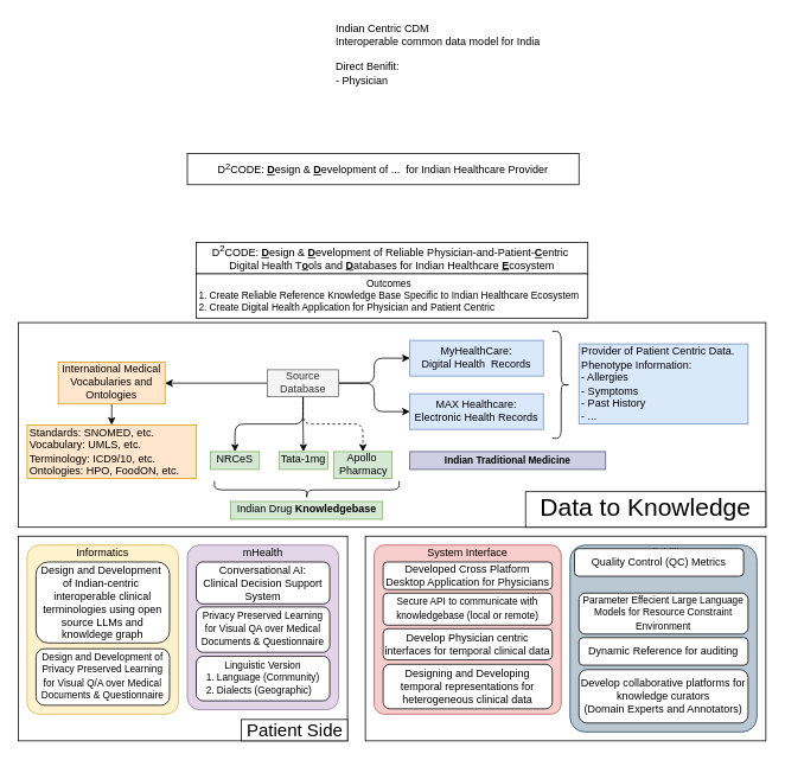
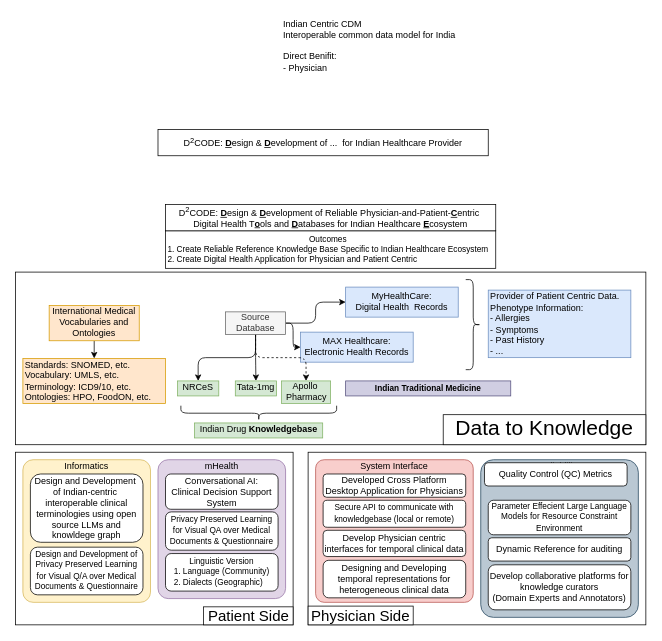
  <mxCell id="0" />
  <mxCell id="1" parent="0" />
  <mxCell id="2" value="" style="whiteSpace=wrap;html=1;fillColor=none;" parent="1" vertex="1"><mxGeometry x="410" y="602" width="450" height="230" as="geometry" /></mxCell>
  <mxCell id="3" value="" style="whiteSpace=wrap;html=1;fillColor=none;rounded=0;arcSize=11;" parent="1" vertex="1"><mxGeometry x="20" y="362" width="840" height="230" as="geometry" /></mxCell>
  <mxCell id="4" value="" style="whiteSpace=wrap;html=1;fillColor=none;" parent="1" vertex="1"><mxGeometry x="20" y="602" width="370" height="230" as="geometry" /></mxCell>
  <mxCell id="5" value="Informatics" style="whiteSpace=wrap;html=1;spacing=0;spacingTop=-3;align=center;verticalAlign=top;fillColor=#fff2cc;rounded=1;arcSize=8;strokeColor=#d6b656;" parent="1" vertex="1"><mxGeometry x="30" y="612" width="170" height="190" as="geometry" /></mxCell>
  <mxCell id="6" value="&lt;div style=&quot;text-align: center;&quot;&gt;&lt;font style=&quot;font-size: 11px;&quot;&gt;Outcomes&lt;/font&gt;&lt;/div&gt;&lt;font style=&quot;font-size: 11px;&quot;&gt;1. Create Reliable Reference Knowledge Base Specific to Indian Healthcare Ecosystem&lt;/font&gt;&lt;div style=&quot;font-size: 11px;&quot;&gt;&lt;font style=&quot;font-size: 11px;&quot;&gt;2&lt;/font&gt;&lt;span style=&quot;background-color: initial;&quot;&gt;.&lt;/span&gt;&lt;span style=&quot;background-color: initial;&quot;&gt;&amp;nbsp;Create Digital Health Application for Physician and Patient Centric&lt;/span&gt;&lt;/div&gt;" style="whiteSpace=wrap;html=1;align=left;spacing=0;spacingTop=-2;spacingLeft=3;" parent="1" vertex="1"><mxGeometry x="220" y="307" width="440" height="50" as="geometry" /></mxCell>
  <mxCell id="7" value="&lt;span style=&quot;text-wrap: nowrap;&quot;&gt;D&lt;/span&gt;&lt;sup style=&quot;text-wrap: nowrap;&quot;&gt;2&lt;/sup&gt;&lt;span style=&quot;text-wrap: nowrap;&quot;&gt;CODE:&amp;nbsp;&lt;/span&gt;&lt;b style=&quot;text-wrap: nowrap;&quot;&gt;&lt;u&gt;D&lt;/u&gt;&lt;/b&gt;&lt;span style=&quot;text-wrap: nowrap;&quot;&gt;esign &amp;amp;&amp;nbsp;&lt;/span&gt;&lt;b style=&quot;text-wrap: nowrap;&quot;&gt;&lt;u&gt;D&lt;/u&gt;&lt;/b&gt;&lt;span style=&quot;text-wrap: nowrap;&quot;&gt;evelopment of Reliable Physician-and-Patient-&lt;/span&gt;&lt;u style=&quot;text-wrap: nowrap;&quot;&gt;&lt;b&gt;C&lt;/b&gt;&lt;/u&gt;&lt;span style=&quot;text-wrap: nowrap;&quot;&gt;entric&amp;nbsp;&lt;/span&gt;&lt;div style=&quot;text-wrap: nowrap;&quot;&gt;Digital Health T&lt;b&gt;&lt;u&gt;o&lt;/u&gt;&lt;/b&gt;ols and&amp;nbsp;&lt;u&gt;&lt;b&gt;D&lt;/b&gt;&lt;/u&gt;atabases for Indian Healthcare&amp;nbsp;&lt;b&gt;&lt;u&gt;E&lt;/u&gt;&lt;/b&gt;cosystem&lt;/div&gt;" style="whiteSpace=wrap;html=1;spacing=0;spacingTop=-2;" parent="1" vertex="1"><mxGeometry x="220" y="272" width="440" height="35" as="geometry" /></mxCell>
  <mxCell id="8" value="" style="edgeStyle=elbowEdgeStyle;rounded=1;orthogonalLoop=1;jettySize=auto;html=1;curved=0;exitX=1;exitY=0.5;exitDx=0;exitDy=0;" parent="1" source="16" target="10" edge="1"><mxGeometry relative="1" as="geometry"><mxPoint x="450" y="422" as="sourcePoint" /></mxGeometry></mxCell>
  <mxCell id="9" style="edgeStyle=elbowEdgeStyle;rounded=1;orthogonalLoop=1;jettySize=auto;html=1;exitX=1;exitY=0.5;exitDx=0;exitDy=0;entryX=0;entryY=0.5;entryDx=0;entryDy=0;" parent="1" source="16" target="11" edge="1"><mxGeometry relative="1" as="geometry"><mxPoint x="450" y="422" as="sourcePoint" /></mxGeometry></mxCell>
  <mxCell id="10" value="&lt;div&gt;&lt;span style=&quot;background-color: initial;&quot;&gt;MyHealthCare:&lt;/span&gt;&lt;/div&gt;&lt;div&gt;&lt;span style=&quot;background-color: initial;&quot;&gt;Digital Health&amp;nbsp; Records&lt;/span&gt;&lt;/div&gt;" style="whiteSpace=wrap;html=1;spacing=0;spacingTop=-2;fillColor=#dae8fc;strokeColor=#6c8ebf;" parent="1" vertex="1"><mxGeometry x="460" y="382" width="150" height="40" as="geometry" /></mxCell>
- <mxCell id="11" value="&lt;div&gt;MAX Healthcare:&lt;/div&gt;&lt;div&gt;Electronic Health Records&lt;/div&gt;" style="whiteSpace=wrap;html=1;spacing=0;spacingTop=-2;fillColor=#dae8fc;strokeColor=#6c8ebf;" parent="1" vertex="1"><mxGeometry x="460" y="442" width="150" height="40" as="geometry" /></mxCell>
+ <mxCell id="11" value="&lt;div&gt;MAX Healthcare:&lt;/div&gt;&lt;div&gt;Electronic Health Records&lt;/div&gt;" style="whiteSpace=wrap;html=1;spacing=0;spacingTop=-2;fillColor=#dae8fc;strokeColor=#6c8ebf;" parent="1" vertex="1"><mxGeometry x="400" y="442" width="150" height="40" as="geometry" /></mxCell>
  <mxCell id="12" style="edgeStyle=orthogonalEdgeStyle;rounded=1;orthogonalLoop=1;jettySize=auto;html=1;exitX=0.5;exitY=1;exitDx=0;exitDy=0;curved=0;entryX=0.5;entryY=0;entryDx=0;entryDy=0;dashed=1;" parent="1" source="16" target="18" edge="1"><mxGeometry relative="1" as="geometry"><mxPoint x="420" y="492" as="targetPoint" /></mxGeometry></mxCell>
  <mxCell id="13" style="edgeStyle=orthogonalEdgeStyle;rounded=1;orthogonalLoop=1;jettySize=auto;html=1;exitX=0.5;exitY=1;exitDx=0;exitDy=0;entryX=0.5;entryY=0;entryDx=0;entryDy=0;curved=0;" parent="1" source="16" target="17" edge="1"><mxGeometry relative="1" as="geometry" /></mxCell>
- <mxCell id="14" value="" style="edgeStyle=orthogonalEdgeStyle;rounded=1;orthogonalLoop=1;jettySize=auto;html=1;entryX=1;entryY=0.5;entryDx=0;entryDy=0;curved=0;" parent="1" source="16" target="20" edge="1"><mxGeometry relative="1" as="geometry" /></mxCell>
  <mxCell id="15" style="edgeStyle=elbowEdgeStyle;rounded=1;orthogonalLoop=1;jettySize=auto;html=1;exitX=0.5;exitY=1;exitDx=0;exitDy=0;entryX=0.5;entryY=0;entryDx=0;entryDy=0;elbow=vertical;curved=0;" parent="1" source="16" target="43" edge="1"><mxGeometry relative="1" as="geometry" /></mxCell>
  <mxCell id="16" value="Source&lt;div&gt;Database&lt;/div&gt;" style="whiteSpace=wrap;html=1;spacing=0;spacingTop=-2;fillColor=#f5f5f5;fontColor=#333333;strokeColor=#666666;" parent="1" vertex="1"><mxGeometry x="300" y="415" width="80" height="30" as="geometry" /></mxCell>
  <mxCell id="17" value="&lt;div&gt;Tata-1mg&lt;/div&gt;" style="whiteSpace=wrap;html=1;spacing=0;spacingTop=-2;fillColor=#d5e8d4;strokeColor=#82b366;" parent="1" vertex="1"><mxGeometry x="313" y="507" width="55" height="20" as="geometry" /></mxCell>
  <mxCell id="18" value="&lt;div&gt;Apollo&amp;nbsp;&lt;/div&gt;&lt;div&gt;Pharmacy&lt;/div&gt;" style="whiteSpace=wrap;html=1;spacing=0;spacingTop=-2;fillColor=#d5e8d4;strokeColor=#82b366;" parent="1" vertex="1"><mxGeometry x="374.5" y="507" width="65.5" height="30" as="geometry" /></mxCell>
  <mxCell id="19" style="edgeStyle=orthogonalEdgeStyle;rounded=0;orthogonalLoop=1;jettySize=auto;html=1;exitX=0.5;exitY=1;exitDx=0;exitDy=0;entryX=0.5;entryY=0;entryDx=0;entryDy=0;" parent="1" source="20" target="25" edge="1"><mxGeometry relative="1" as="geometry" /></mxCell>
  <mxCell id="20" value="International Medical Vocabularies and Ontologies" style="whiteSpace=wrap;html=1;spacing=0;spacingTop=-2;fillColor=#ffe6cc;strokeColor=#d79b00;" parent="1" vertex="1"><mxGeometry x="65" y="406.5" width="120" height="47" as="geometry" /></mxCell>
  <mxCell id="21" value="" style="shape=curlyBracket;whiteSpace=wrap;html=1;rounded=1;flipH=1;labelPosition=right;verticalLabelPosition=middle;align=left;verticalAlign=middle;" parent="1" vertex="1"><mxGeometry x="620" y="372" width="20" height="120" as="geometry" /></mxCell>
  <mxCell id="22" value="&lt;span style=&quot;background-color: initial;&quot;&gt;Provider of Patient Centric Data.&amp;nbsp;&lt;/span&gt;&lt;div&gt;&lt;span style=&quot;background-color: initial;&quot;&gt;Phenotype Information:&lt;/span&gt;&lt;/div&gt;&lt;div&gt;&lt;span style=&quot;background-color: initial;&quot;&gt;- Allergies&lt;/span&gt;&lt;/div&gt;&lt;div&gt;&lt;span style=&quot;background-color: initial;&quot;&gt;- Symptoms&lt;/span&gt;&lt;/div&gt;&lt;div&gt;&lt;span style=&quot;background-color: initial;&quot;&gt;- Past History&lt;/span&gt;&lt;/div&gt;&lt;div&gt;&lt;span style=&quot;background-color: initial;&quot;&gt;- ...&lt;/span&gt;&lt;/div&gt;" style="whiteSpace=wrap;html=1;spacing=0;spacingTop=0;align=left;spacingLeft=3;fillColor=#dae8fc;strokeColor=#6c8ebf;" parent="1" vertex="1"><mxGeometry x="650" y="386" width="190" height="90" as="geometry" /></mxCell>
  <mxCell id="23" value="" style="shape=curlyBracket;whiteSpace=wrap;html=1;rounded=1;flipH=1;labelPosition=right;verticalLabelPosition=middle;align=left;verticalAlign=middle;rotation=90;" parent="1" vertex="1"><mxGeometry x="334.25" y="446.25" width="20" height="207.5" as="geometry" /></mxCell>
  <mxCell id="24" value="&lt;div&gt;Indian Drug &lt;b&gt;Knowledgebase&lt;/b&gt;&lt;/div&gt;" style="whiteSpace=wrap;html=1;spacing=0;spacingTop=-2;fillColor=#d5e8d4;strokeColor=#82b366;" parent="1" vertex="1"><mxGeometry x="258.56" y="563" width="170.88" height="20" as="geometry" /></mxCell>
  <mxCell id="25" value="Standards: SNOMED, etc.&lt;div&gt;Vocabulary: UMLS, etc.&lt;br&gt;&lt;div&gt;Terminology:&amp;nbsp;&lt;span style=&quot;background-color: initial;&quot;&gt;ICD9/10, etc.&lt;/span&gt;&lt;/div&gt;&lt;/div&gt;&lt;div&gt;&lt;span style=&quot;background-color: initial;&quot;&gt;Ontologies:&amp;nbsp;&lt;/span&gt;&lt;span style=&quot;background-color: initial;&quot;&gt;HPO, FoodON, etc.&lt;/span&gt;&lt;/div&gt;" style="whiteSpace=wrap;html=1;spacing=0;spacingTop=0;align=left;spacingLeft=3;fillColor=#ffe6cc;strokeColor=#d79b00;" parent="1" vertex="1"><mxGeometry x="30" y="477" width="190" height="60" as="geometry" /></mxCell>
  <mxCell id="26" value="&lt;div&gt;Design and Development&amp;nbsp;&lt;/div&gt;&lt;div&gt;of Indian-centric&amp;nbsp;&lt;/div&gt;&lt;div&gt;&lt;span style=&quot;background-color: initial;&quot;&gt;interoperable&amp;nbsp;&lt;/span&gt;&lt;span style=&quot;background-color: initial;&quot;&gt;clinical terminologies using open source LLMs and knowldege graph&lt;/span&gt;&lt;/div&gt;" style="whiteSpace=wrap;html=1;spacing=2;spacingTop=0;align=center;spacingLeft=0;rounded=1;" parent="1" vertex="1"><mxGeometry x="40" y="631" width="150" height="91" as="geometry" /></mxCell>
  <mxCell id="27" value="mHealth" style="whiteSpace=wrap;html=1;spacing=0;spacingTop=-3;align=center;verticalAlign=top;fillColor=#e1d5e7;rounded=1;arcSize=8;strokeColor=#9673a6;" parent="1" vertex="1"><mxGeometry x="210" y="612" width="170" height="185" as="geometry" /></mxCell>
  <mxCell id="28" value="Conversational AI:&lt;div&gt;Clinical Decision Support System&lt;/div&gt;" style="whiteSpace=wrap;html=1;spacing=2;spacingTop=0;align=center;spacingLeft=0;rounded=1;" parent="1" vertex="1"><mxGeometry x="220" y="631" width="150" height="47" as="geometry" /></mxCell>
  <mxCell id="29" value="&lt;div style=&quot;&quot;&gt;&lt;span style=&quot;font-size: 11px;&quot;&gt;Privacy Preserved Learning for Visual QA over Medical Documents &amp;amp;&amp;nbsp;&lt;/span&gt;&lt;span style=&quot;font-size: 11px; background-color: initial;&quot;&gt;Questionnaire&lt;/span&gt;&lt;/div&gt;" style="whiteSpace=wrap;html=1;align=center;spacing=2;spacingTop=-2;spacingLeft=0;rounded=1;" parent="1" vertex="1"><mxGeometry x="220" y="681.5" width="150" height="51" as="geometry" /></mxCell>
  <mxCell id="30" value="Reliablility" style="whiteSpace=wrap;html=1;spacing=0;spacingTop=-3;align=center;verticalAlign=top;fillColor=#bac8d3;rounded=1;arcSize=8;strokeColor=#23445d;" parent="1" vertex="1"><mxGeometry x="640" y="612" width="210" height="210" as="geometry" /></mxCell>
  <mxCell id="31" value="Quality Control (QC) Metrics" style="whiteSpace=wrap;html=1;spacing=2;spacingTop=0;align=center;spacingLeft=0;rounded=1;" parent="1" vertex="1"><mxGeometry x="645" y="616" width="190" height="31" as="geometry" /></mxCell>
  <mxCell id="32" value="&lt;div style=&quot;&quot;&gt;&lt;span style=&quot;font-size: 11px;&quot;&gt;Parameter Effecient Large Language Models for Resource Constraint Environment&lt;/span&gt;&lt;/div&gt;" style="whiteSpace=wrap;html=1;align=center;spacing=2;spacingTop=-2;spacingLeft=0;rounded=1;" parent="1" vertex="1"><mxGeometry x="650" y="666" width="190" height="46" as="geometry" /></mxCell>
  <mxCell id="33" value="Dynamic Reference for auditing" style="whiteSpace=wrap;html=1;spacing=2;spacingTop=0;align=center;spacingLeft=0;rounded=1;" parent="1" vertex="1"><mxGeometry x="650" y="716" width="190" height="31" as="geometry" /></mxCell>
  <mxCell id="34" value="Develop collaborative platforms for knowledge curators&lt;div&gt;(Domain Experts and Annotators)&lt;/div&gt;" style="whiteSpace=wrap;html=1;spacing=2;spacingTop=0;align=center;spacingLeft=0;rounded=1;" parent="1" vertex="1"><mxGeometry x="650" y="752" width="190" height="60" as="geometry" /></mxCell>
  <mxCell id="35" value="&lt;font style=&quot;font-size: 28px;&quot;&gt;Data to Knowledge&lt;/font&gt;" style="whiteSpace=wrap;html=1;fontStyle=0;align=center;spacing=0;spacingTop=-4;" parent="1" vertex="1"><mxGeometry x="590" y="552" width="270" height="40" as="geometry" /></mxCell>
  <mxCell id="36" value="&lt;font style=&quot;font-size: 20px;&quot;&gt;Patient Side&lt;/font&gt;" style="whiteSpace=wrap;html=1;fontStyle=0;align=center;spacing=0;spacingTop=-2;" parent="1" vertex="1"><mxGeometry x="270.5" y="808" width="119.5" height="24" as="geometry" /></mxCell>
  <mxCell id="37" value="System Interface" style="whiteSpace=wrap;html=1;spacing=0;spacingTop=-3;align=center;verticalAlign=top;fillColor=#f8cecc;rounded=1;arcSize=6;strokeColor=#b85450;" parent="1" vertex="1"><mxGeometry x="420" y="612" width="210" height="190" as="geometry" /></mxCell>
  <mxCell id="38" value="Developed Cross Platform Desktop Application for Physicians" style="whiteSpace=wrap;html=1;spacing=4;spacingTop=-1;align=center;spacingLeft=0;rounded=1;" parent="1" vertex="1"><mxGeometry x="430" y="631" width="190" height="31" as="geometry" /></mxCell>
  <mxCell id="39" value="&lt;div style=&quot;&quot;&gt;&lt;span style=&quot;font-size: 11px;&quot;&gt;Secure API to communicate with knowledgebase (local or remote)&lt;/span&gt;&lt;/div&gt;" style="whiteSpace=wrap;html=1;align=center;spacing=2;spacingTop=-2;spacingLeft=0;rounded=1;" parent="1" vertex="1"><mxGeometry x="430" y="666" width="190" height="36" as="geometry" /></mxCell>
  <mxCell id="40" value="Develop Physician centric interfaces for temporal clinical data" style="whiteSpace=wrap;html=1;spacing=3;spacingTop=0;align=center;spacingLeft=0;rounded=1;" parent="1" vertex="1"><mxGeometry x="430" y="706" width="190" height="35" as="geometry" /></mxCell>
  <mxCell id="41" value="Designing and Developing temporal representations for heterogeneous clinical data" style="whiteSpace=wrap;html=1;spacing=2;spacingTop=0;align=center;spacingLeft=0;rounded=1;" parent="1" vertex="1"><mxGeometry x="430" y="746" width="190" height="50" as="geometry" /></mxCell>
+ <mxCell id="42" value="&lt;font style=&quot;font-size: 20px;&quot;&gt;Physician Side&lt;/font&gt;" style="whiteSpace=wrap;html=1;fontStyle=0;align=center;spacing=0;spacingTop=-2;" parent="1" vertex="1"><mxGeometry x="410" y="807" width="140" height="25" as="geometry" /></mxCell>
  <mxCell id="43" value="&lt;div&gt;NRCeS&lt;/div&gt;" style="whiteSpace=wrap;html=1;spacing=0;spacingTop=-2;fillColor=#d5e8d4;strokeColor=#82b366;" parent="1" vertex="1"><mxGeometry x="236" y="507" width="55" height="20" as="geometry" /></mxCell>
  <mxCell id="44" value="&lt;div style=&quot;&quot;&gt;&lt;span style=&quot;font-size: 11px; background-color: initial;&quot;&gt;Linguistic Version&lt;/span&gt;&lt;/div&gt;&lt;div style=&quot;text-align: left;&quot;&gt;&lt;span style=&quot;background-color: initial; font-size: 11px;&quot;&gt;1. Language (Community)&lt;/span&gt;&lt;/div&gt;&lt;div style=&quot;text-align: left;&quot;&gt;&lt;span style=&quot;font-size: 11px; background-color: initial;&quot;&gt;2. Dialects (Geographic)&lt;/span&gt;&lt;/div&gt;" style="whiteSpace=wrap;html=1;align=center;spacing=0;spacingTop=-2;spacingLeft=0;rounded=1;" parent="1" vertex="1"><mxGeometry x="220" y="737" width="150" height="50" as="geometry" /></mxCell>
  <mxCell id="45" value="&lt;div style=&quot;&quot;&gt;&lt;span style=&quot;font-size: 11px;&quot;&gt;Design and Development of Privacy Preserved Learning for Visual Q/A over Medical Documents &amp;amp;&amp;nbsp;&lt;/span&gt;&lt;span style=&quot;font-size: 11px; background-color: initial;&quot;&gt;Questionnaire&lt;/span&gt;&lt;/div&gt;" style="whiteSpace=wrap;html=1;align=center;spacing=2;spacingTop=-2;spacingLeft=0;rounded=1;" parent="1" vertex="1"><mxGeometry x="40" y="728.5" width="150" height="63.5" as="geometry" /></mxCell>
  <mxCell id="46" value="&lt;div style=&quot;&quot;&gt;&lt;span style=&quot;font-size: 11px;&quot;&gt;Indian Traditional Medicine&lt;/span&gt;&lt;/div&gt;" style="whiteSpace=wrap;html=1;align=center;spacing=0;spacingTop=0;spacingLeft=0;rounded=0;fillColor=#d0cee2;strokeColor=#56517e;fontStyle=1" parent="1" vertex="1"><mxGeometry x="460" y="507" width="220" height="20" as="geometry" /></mxCell>
  <mxCell id="47" value="Indian Centric CDM&lt;div&gt;Interoperable common data model for India&lt;/div&gt;&lt;div&gt;&lt;br&gt;&lt;/div&gt;&lt;div&gt;Direct Benifit:&lt;/div&gt;&lt;div&gt;- Physician&lt;/div&gt;&lt;div&gt;&lt;br&gt;&lt;/div&gt;&lt;div&gt;&lt;br&gt;&lt;/div&gt;" style="text;html=1;align=left;verticalAlign=middle;resizable=0;points=[];autosize=1;strokeColor=none;fillColor=none;" vertex="1" parent="1"><mxGeometry x="375" y="20" width="250" height="110" as="geometry" /></mxCell>
  <mxCell id="48" value="&lt;span style=&quot;text-wrap: nowrap;&quot;&gt;D&lt;/span&gt;&lt;sup style=&quot;text-wrap: nowrap;&quot;&gt;2&lt;/sup&gt;&lt;span style=&quot;text-wrap: nowrap;&quot;&gt;CODE:&amp;nbsp;&lt;/span&gt;&lt;b style=&quot;text-wrap: nowrap;&quot;&gt;&lt;u&gt;D&lt;/u&gt;&lt;/b&gt;&lt;span style=&quot;text-wrap: nowrap;&quot;&gt;esign &amp;amp;&amp;nbsp;&lt;/span&gt;&lt;b style=&quot;text-wrap: nowrap;&quot;&gt;&lt;u&gt;D&lt;/u&gt;&lt;/b&gt;&lt;span style=&quot;text-wrap: nowrap;&quot;&gt;evelopment of ...&amp;nbsp; for Indian Healthcare Provider&lt;/span&gt;" style="whiteSpace=wrap;html=1;spacing=0;spacingTop=-2;" vertex="1" parent="1"><mxGeometry x="210" y="172" width="440" height="35" as="geometry" /></mxCell>
